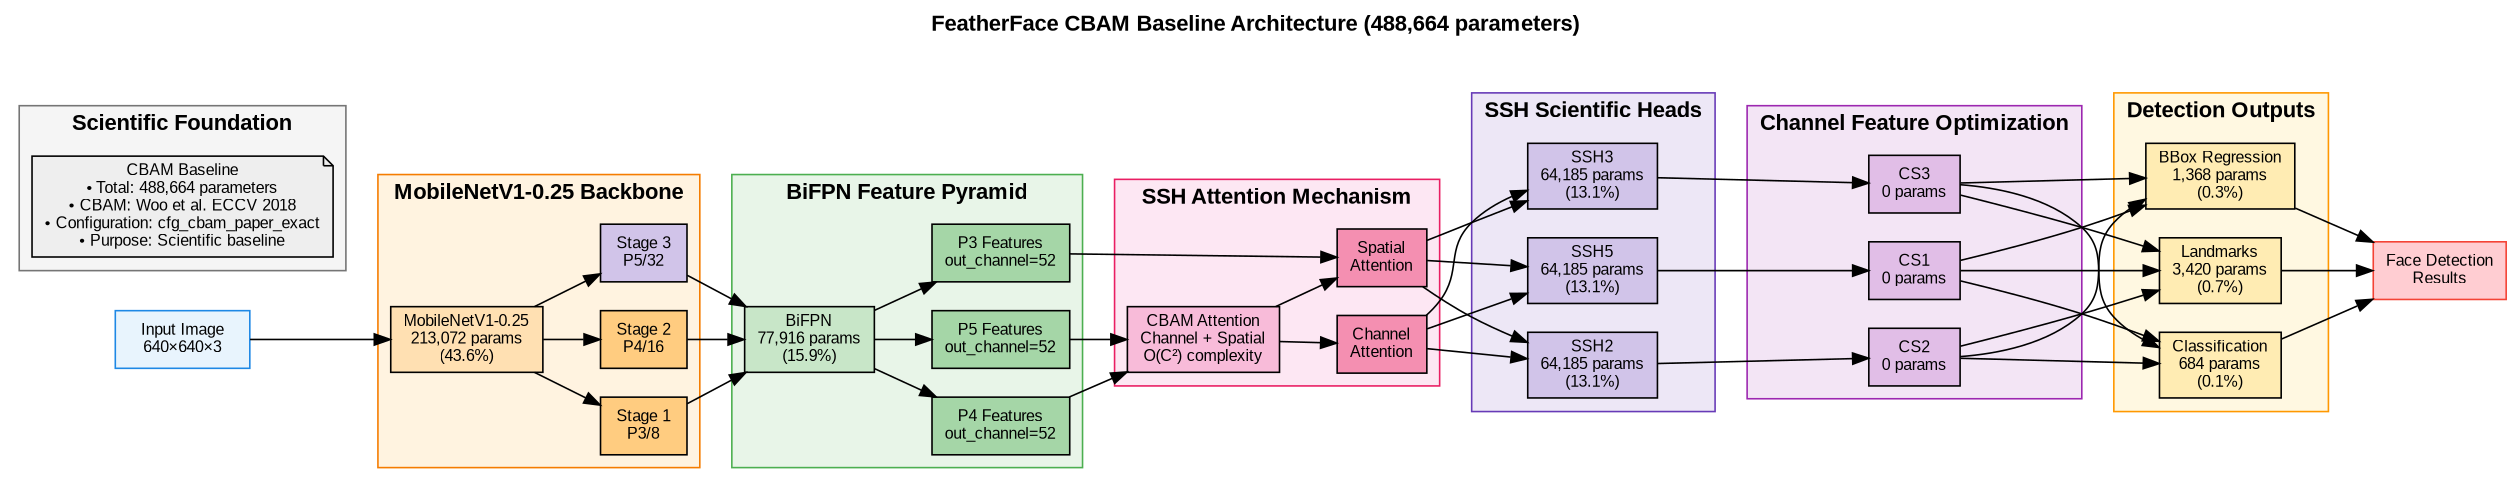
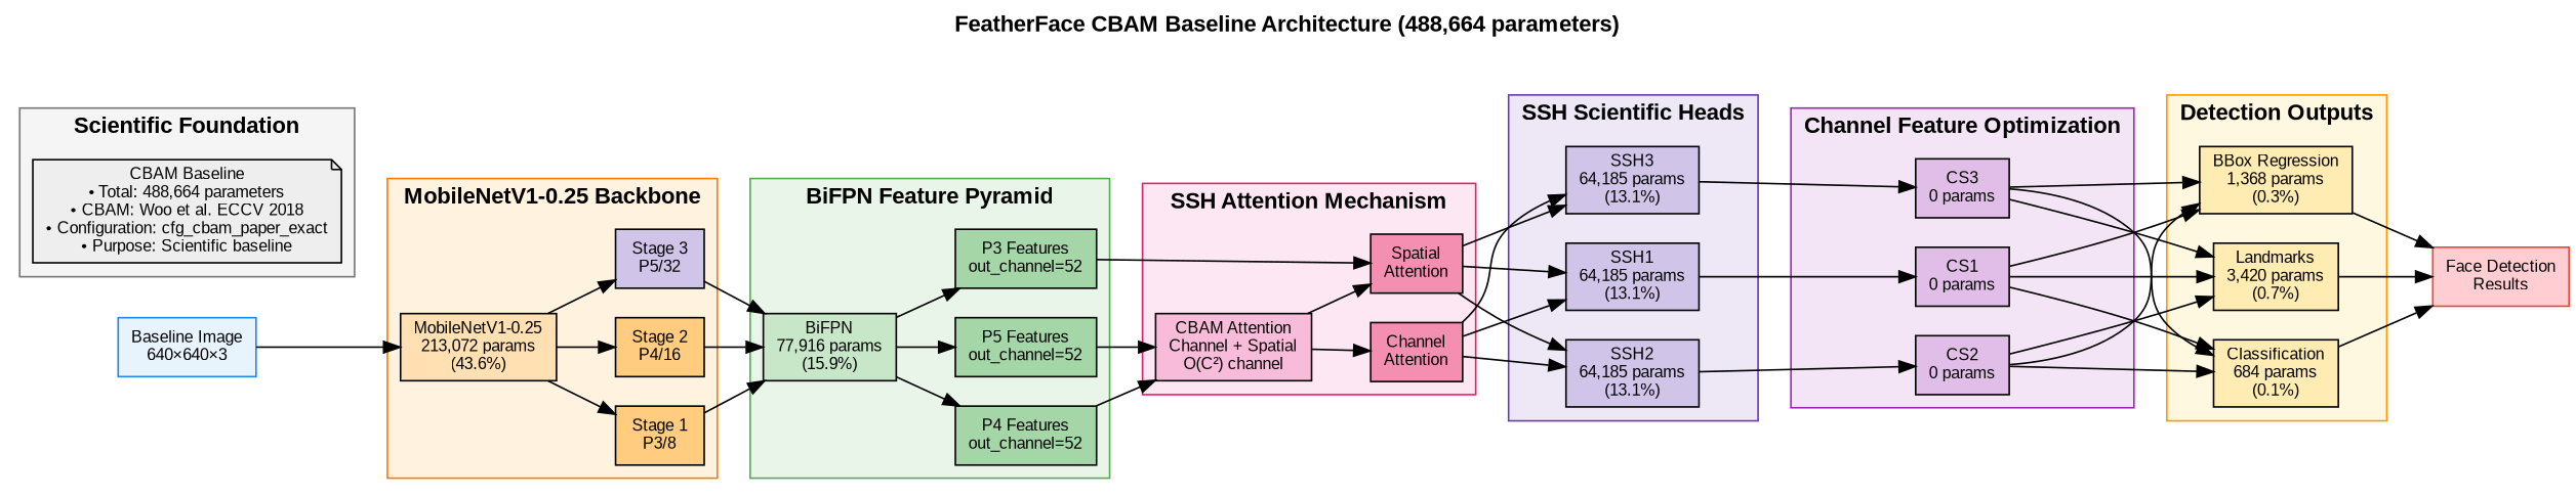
  digraph {
    fontname="Arial Bold"
    fontsize=14
    label="FeatherFace CBAM Baseline Architecture (488,664 parameters)"
    labelloc=t
    rankdir=LR
    node [fillcolor="#D1C4E9" fontname=Arial fontsize=10 shape=box style=filled]
    edge [fontname=Arial fontsize=9]
    n1 [fillcolor="#FFE0B2" label="MobileNetV1-0.25\n213,072 params\n(43.6%)"]
    n2 [fillcolor="#FFCC80" label="Stage 1\nP3/8"]
    n3 [fillcolor="#FFCC80" label="Stage 2\nP4/16"]
    n4 [label="Stage 3\nP5/32"]
    n5 [fillcolor="#C8E6C8" label="BiFPN\n77,916 params\n(15.9%)"]
    n6 [fillcolor="#A5D6A7" label="P3 Features\nout_channel=52"]
    n7 [fillcolor="#A5D6A7" label="P4 Features\nout_channel=52"]
    n8 [fillcolor="#A5D6A7" label="P5 Features\nout_channel=52"]
-   n9 [fillcolor="#F8BBD9" label="CBAM Attention\nChannel + Spatial\nO(C²) complexity"]
+   n9 [fillcolor="#F8BBD9" label="CBAM Attention\nChannel + Spatial\nO(C²) channel"]
    n10 [fillcolor="#F48FB1" label="Channel\nAttention"]
    n11 [fillcolor="#F48FB1" label="Spatial\nAttention"]
-   n12 [label="SSH5\n64,185 params\n(13.1%)"]
+   n12 [label="SSH1\n64,185 params\n(13.1%)"]
    n13 [label="SSH2\n64,185 params\n(13.1%)"]
    n14 [label="SSH3\n64,185 params\n(13.1%)"]
    n15 [fillcolor="#E1BEE7" label="CS1\n0 params"]
    n16 [fillcolor="#E1BEE7" label="CS2\n0 params"]
    n17 [fillcolor="#E1BEE7" label="CS3\n0 params"]
    n18 [fillcolor="#FFECB3" label="Classification\n684 params\n(0.1%)"]
    n19 [fillcolor="#FFECB3" label="BBox Regression\n1,368 params\n(0.3%)"]
    n20 [fillcolor="#FFECB3" label="Landmarks\n3,420 params\n(0.7%)"]
    n21 [fillcolor="#EEEEEE" label="CBAM Baseline\n• Total: 488,664 parameters\n• CBAM: Woo et al. ECCV 2018\n• Configuration: cfg_cbam_paper_exact\n• Purpose: Scientific baseline" shape=note]
    n22 [color="#F44336" fillcolor="#FFCDD2" label="Face Detection\nResults"]
-   n23 [color="#1E88E5" fillcolor="#E8F4FD" label="Input Image\n640×640×3"]
+   n23 [color="#1E88E5" fillcolor="#E8F4FD" label="Baseline Image\n640×640×3"]
    subgraph cluster_1 {
      color="#F57C00"
      fillcolor="#FFF3E0"
      label="MobileNetV1-0.25 Backbone"
      style=filled
      n1
      n2
      n3
      n4
    }
    subgraph cluster_2 {
      color="#4CAF50"
      fillcolor="#E8F5E8"
      label="BiFPN Feature Pyramid"
      style=filled
      n5
      n6
      n7
      n8
    }
    subgraph cluster_3 {
      color="#E91E63"
      fillcolor="#FDE7F3"
      label="SSH Attention Mechanism"
      style=filled
      n9
      n10
      n11
    }
    subgraph cluster_4 {
      color="#673AB7"
      fillcolor="#EDE7F6"
      label="SSH Scientific Heads"
      style=filled
      n12
      n13
      n14
    }
    subgraph cluster_5 {
      color="#9C27B0"
      fillcolor="#F3E5F5"
      label="Channel Feature Optimization"
      style=filled
      n15
      n16
      n17
    }
    subgraph cluster_6 {
      color="#FF9800"
      fillcolor="#FFF8E1"
      label="Detection Outputs"
      style=filled
      n18
      n19
      n20
    }
    subgraph cluster_7 {
      color="#757575"
      fillcolor="#F5F5F5"
      label="Scientific Foundation"
      style=filled
      n21
    }
    n1 -> n2
    n1 -> n3
    n1 -> n4
    n2 -> n5
    n3 -> n5
    n4 -> n5
    n5 -> n6
    n5 -> n7
    n5 -> n8
    n6 -> n11
    n7 -> n9
    n8 -> n9
    n9 -> n10
    n9 -> n11
    n10 -> n12
    n10 -> n13
    n10 -> n14
    n11 -> n12
    n11 -> n13
    n11 -> n14
    n12 -> n15
    n13 -> n16
    n14 -> n17
    n15 -> n18
    n15 -> n19
    n15 -> n20
    n16 -> n18
    n16 -> n19
    n16 -> n20
    n17 -> n18
    n17 -> n19
    n17 -> n20
    n18 -> n22
    n19 -> n22
    n20 -> n22
    n23 -> n1
  }
